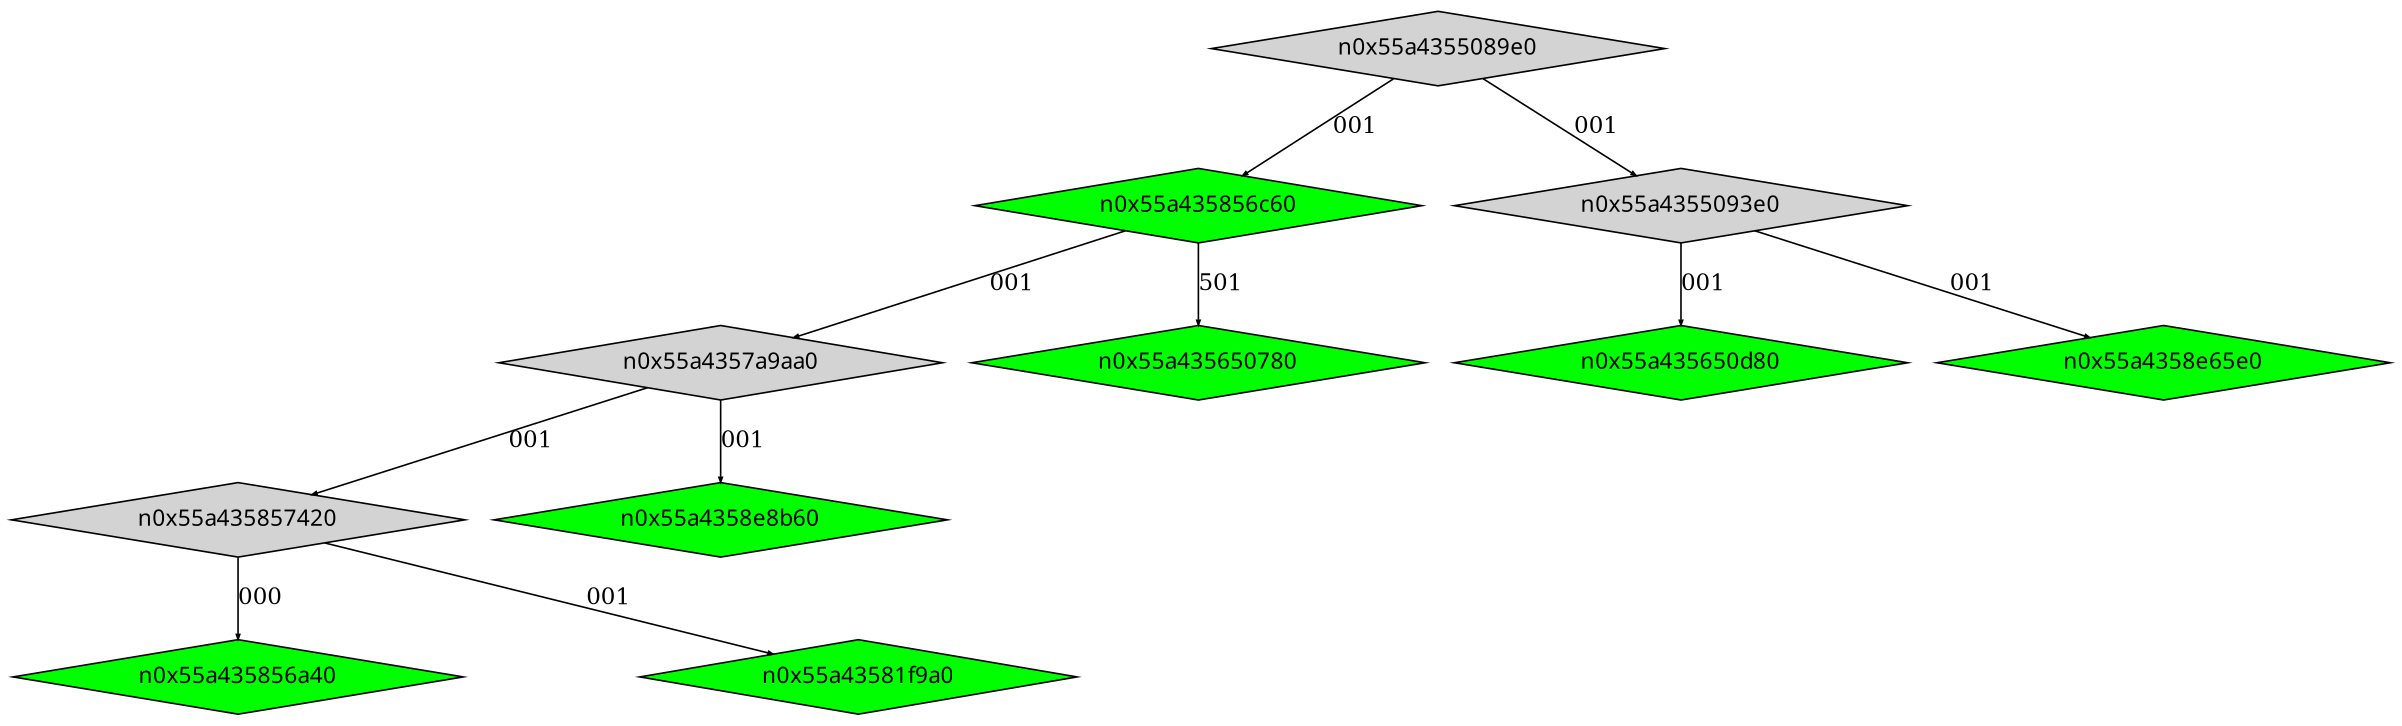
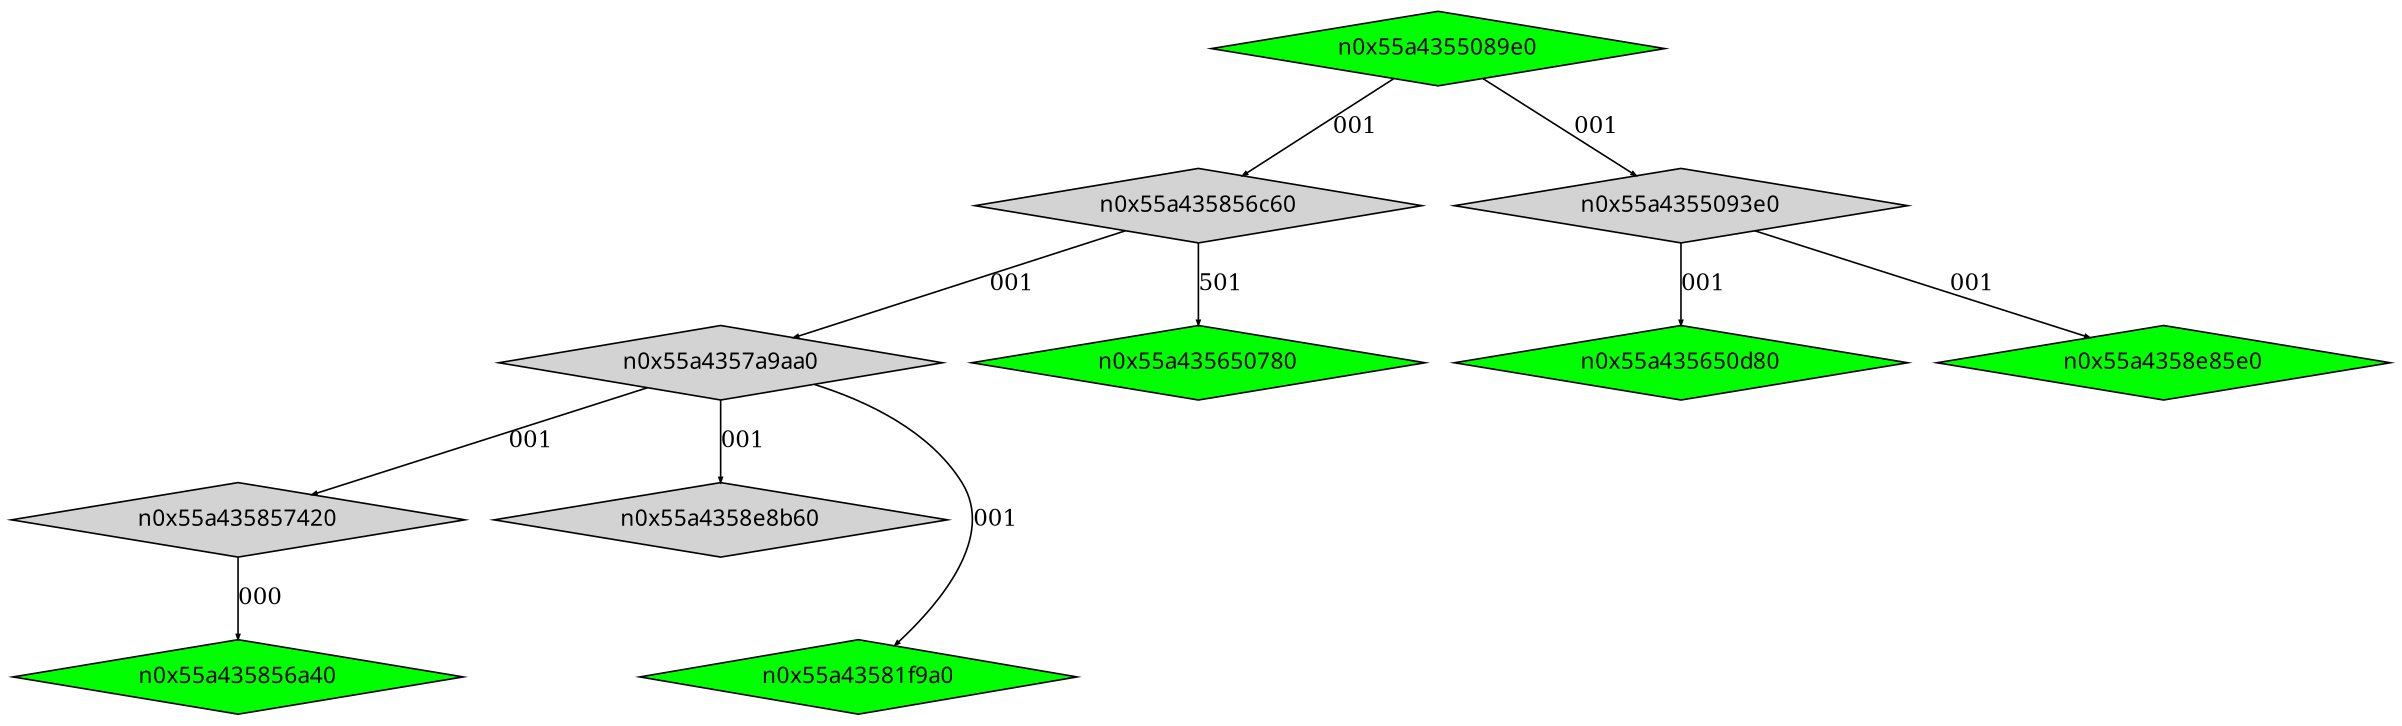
  digraph {
    node [fontname=Terminus shape=diamond style=filled fillcolor=green]
    edge [arrowsize=.3]
-   n0x55a4355089e0 [height=.1 width=.1 fillcolor=""]
-   n0x55a435856c60 [height=.1 width=.1]
+   n0x55a4355089e0 [height=.1 width=.1]
+   n0x55a435856c60 [height=.1 width=.1 fillcolor=""]
    n0x55a4355093e0 [height=.1 width=.1 fillcolor=""]
    n0x55a4357a9aa0 [height=.1 width=.1 fillcolor=""]
    n0x55a435650780 [height=.1 width=.1]
    n0x55a435650d80 [height=.1 width=.1]
-   n0x55a4358e85e0 [height=.1 width=.1 label=n0x55a4358e65e0]
+   n0x55a4358e85e0 [height=.1 width=.1]
    n0x55a435857420 [height=.1 width=.1 fillcolor=""]
-   n0x55a4358e8b60 [height=.1 width=.1]
+   n0x55a4358e8b60 [fillcolor=lightgrey height=.1 width=.1]
    n0x55a435856a40 [height=.1 width=.1]
    n0x55a43581f9a0 [height=.1 width=.1]
    n0x55a4355089e0 -> n0x55a435856c60 [label=001]
    n0x55a4355089e0 -> n0x55a4355093e0 [label=001]
    n0x55a435856c60 -> n0x55a4357a9aa0 [label=001]
    n0x55a435856c60 -> n0x55a435650780 [label=501]
    n0x55a4355093e0 -> n0x55a435650d80 [label=001]
    n0x55a4355093e0 -> n0x55a4358e85e0 [label=001]
    n0x55a4357a9aa0 -> n0x55a435857420 [label=001]
    n0x55a4357a9aa0 -> n0x55a4358e8b60 [label=001]
    n0x55a435857420 -> n0x55a435856a40 [label=000]
-   n0x55a435857420 -> n0x55a43581f9a0 [label=001]
+   n0x55a4357a9aa0 -> n0x55a43581f9a0 [label=001]
  }
